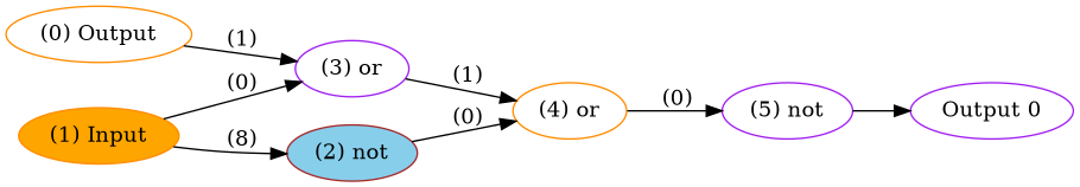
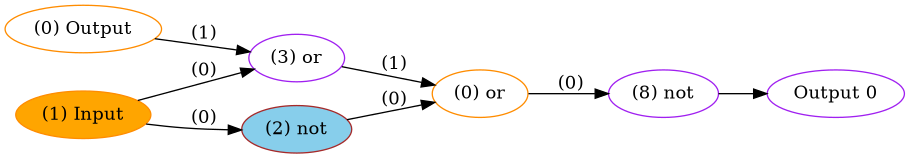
  digraph {
    rankdir=LR
    node [color=darkorange fillcolor=white fontcolor=black labelfontcolor=black style=filled]
    edge [bold=true color=black fontcolor=black labelfontcolor=black]
    n1 [label="(0) Output"]
    n2 [fillcolor=orange label="(1) Input"]
    n3 [color=purple label="Output 0"]
    n4 [color=purple label="(3) or"]
    n5 [color=brown fillcolor=skyblue label="(2) not"]
-   n6 [label="(4) or"]
-   n7 [color=purple label="(5) not"]
+   n6 [label="(0) or"]
+   n7 [color=purple label="(8) not"]
    subgraph sub_1 {
      rank=source
      n1
      n2
    }
    subgraph sub_2 {
      rank=max
      n3
    }
    n1 -> n4 [label=" (1)"]
    n2 -> n4 [label=" (0)"]
-   n2 -> n5 [label=" (8)"]
+   n2 -> n5 [label=" (0)"]
    n4 -> n6 [label=" (1)"]
    n5 -> n6 [label=" (0)"]
    n6 -> n7 [label=" (0)"]
    n7 -> n3
  }
